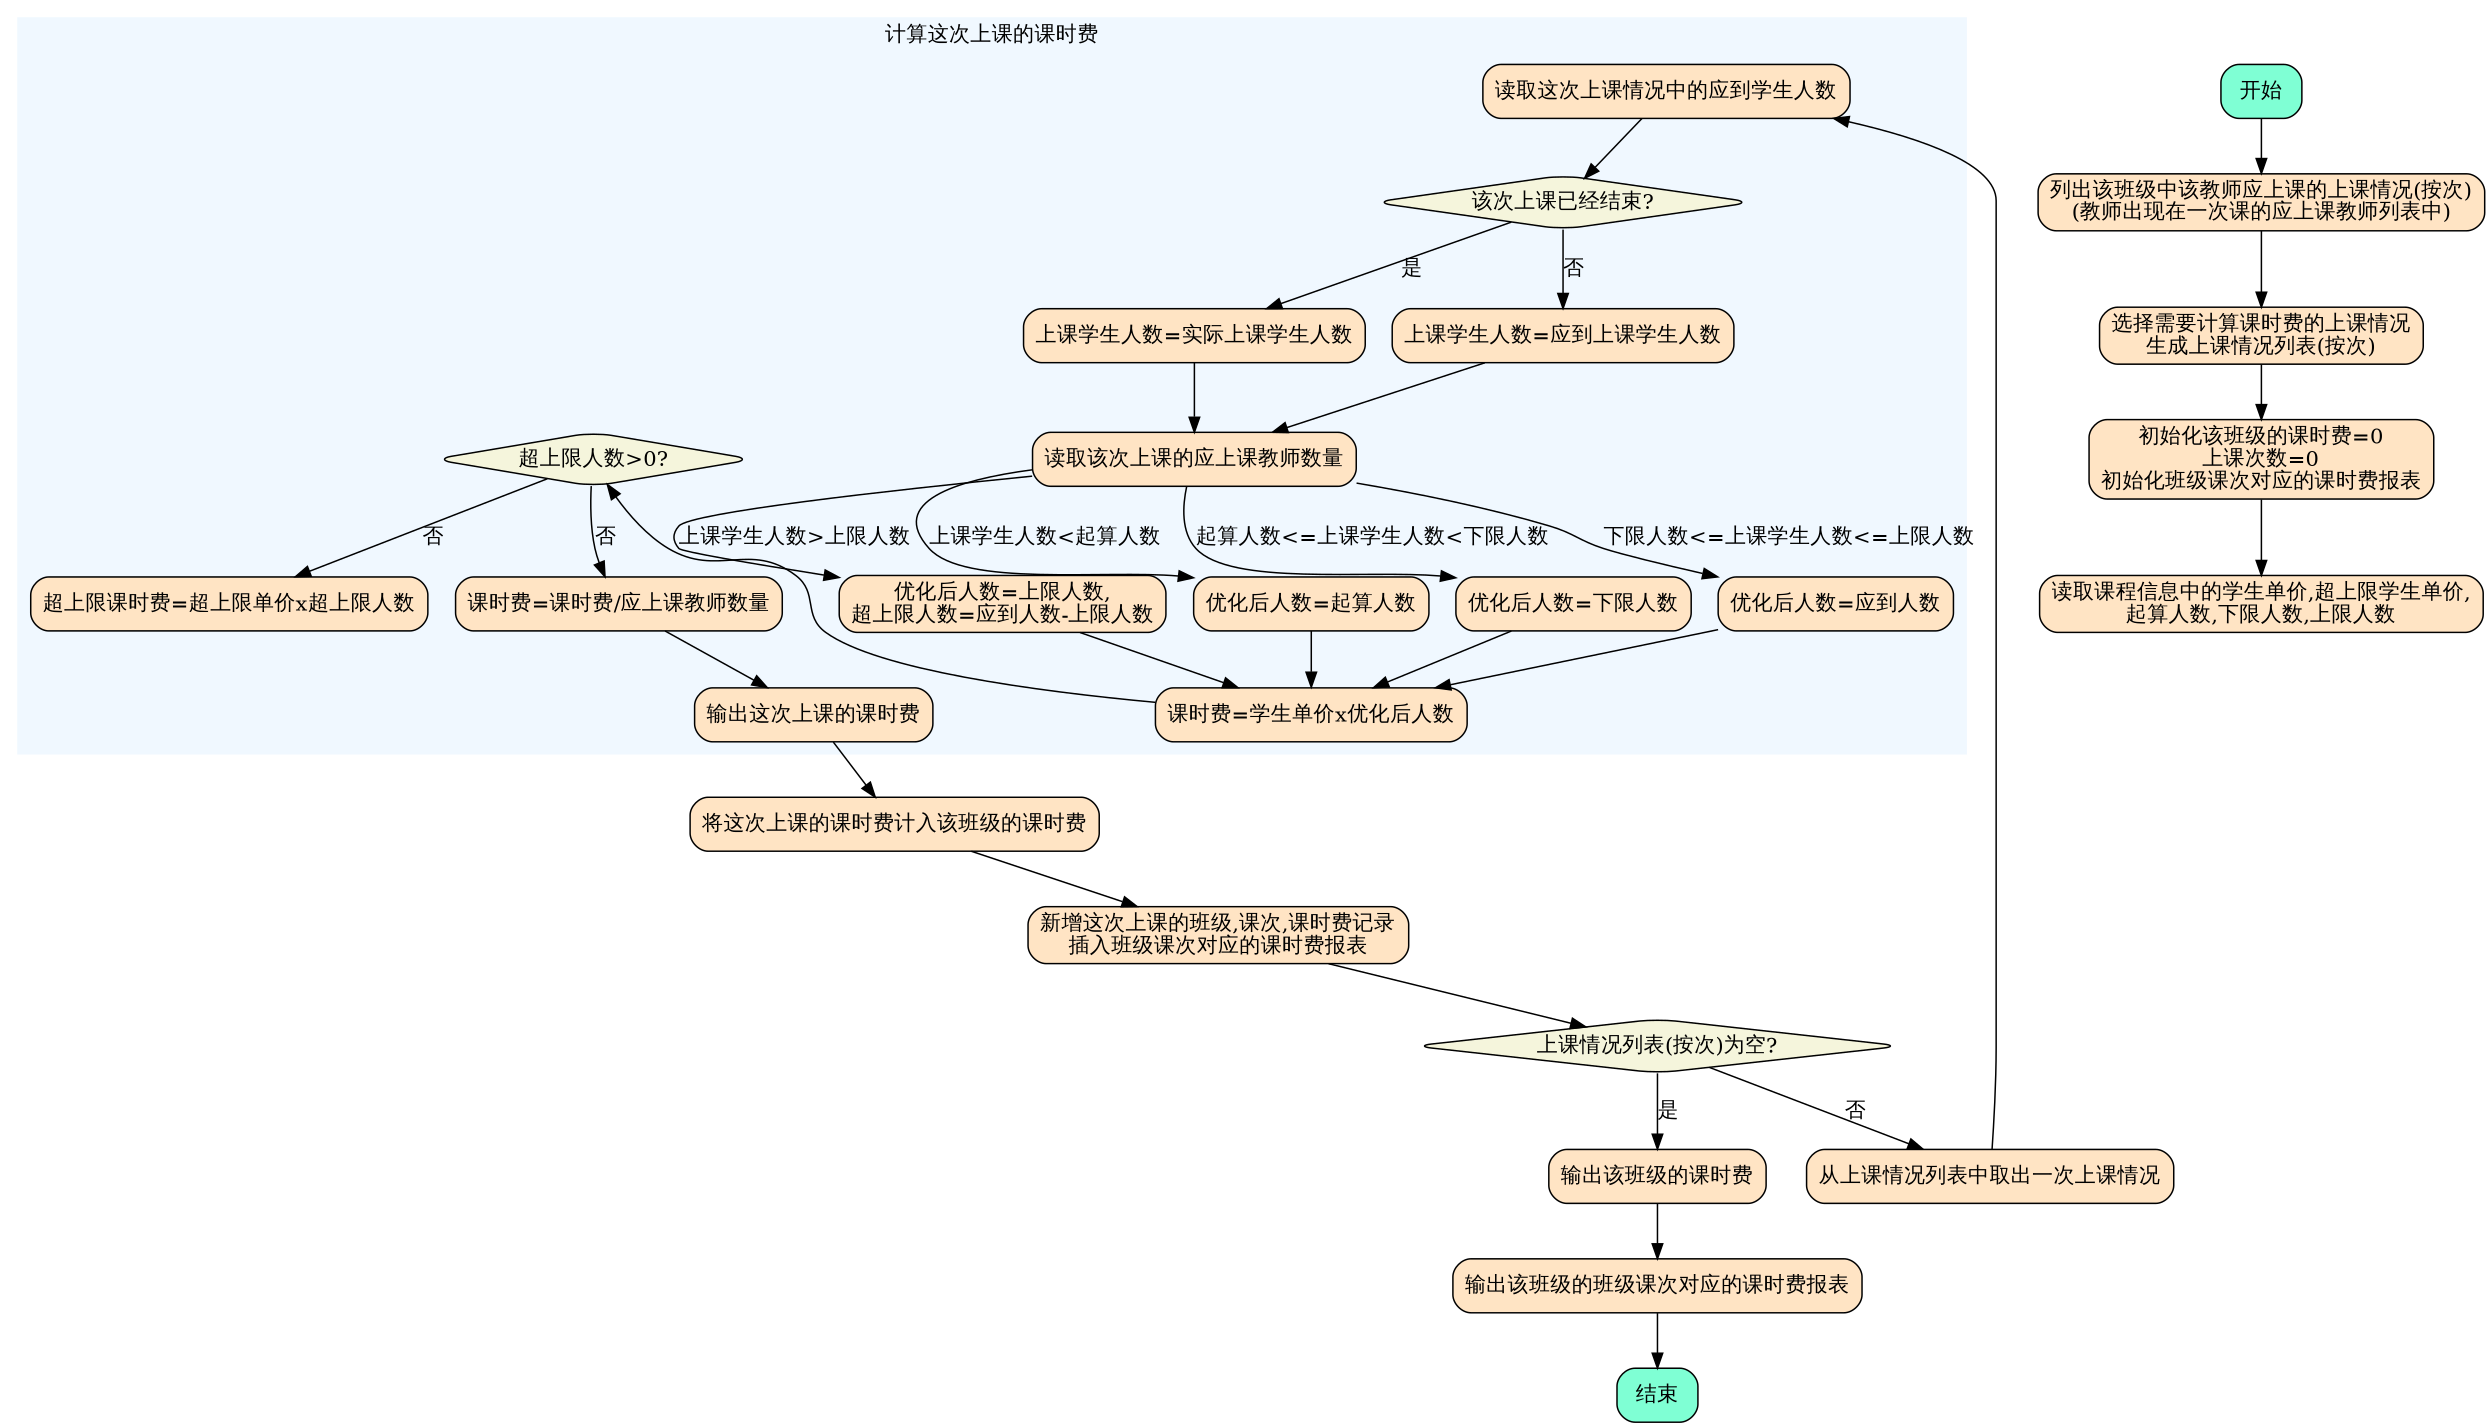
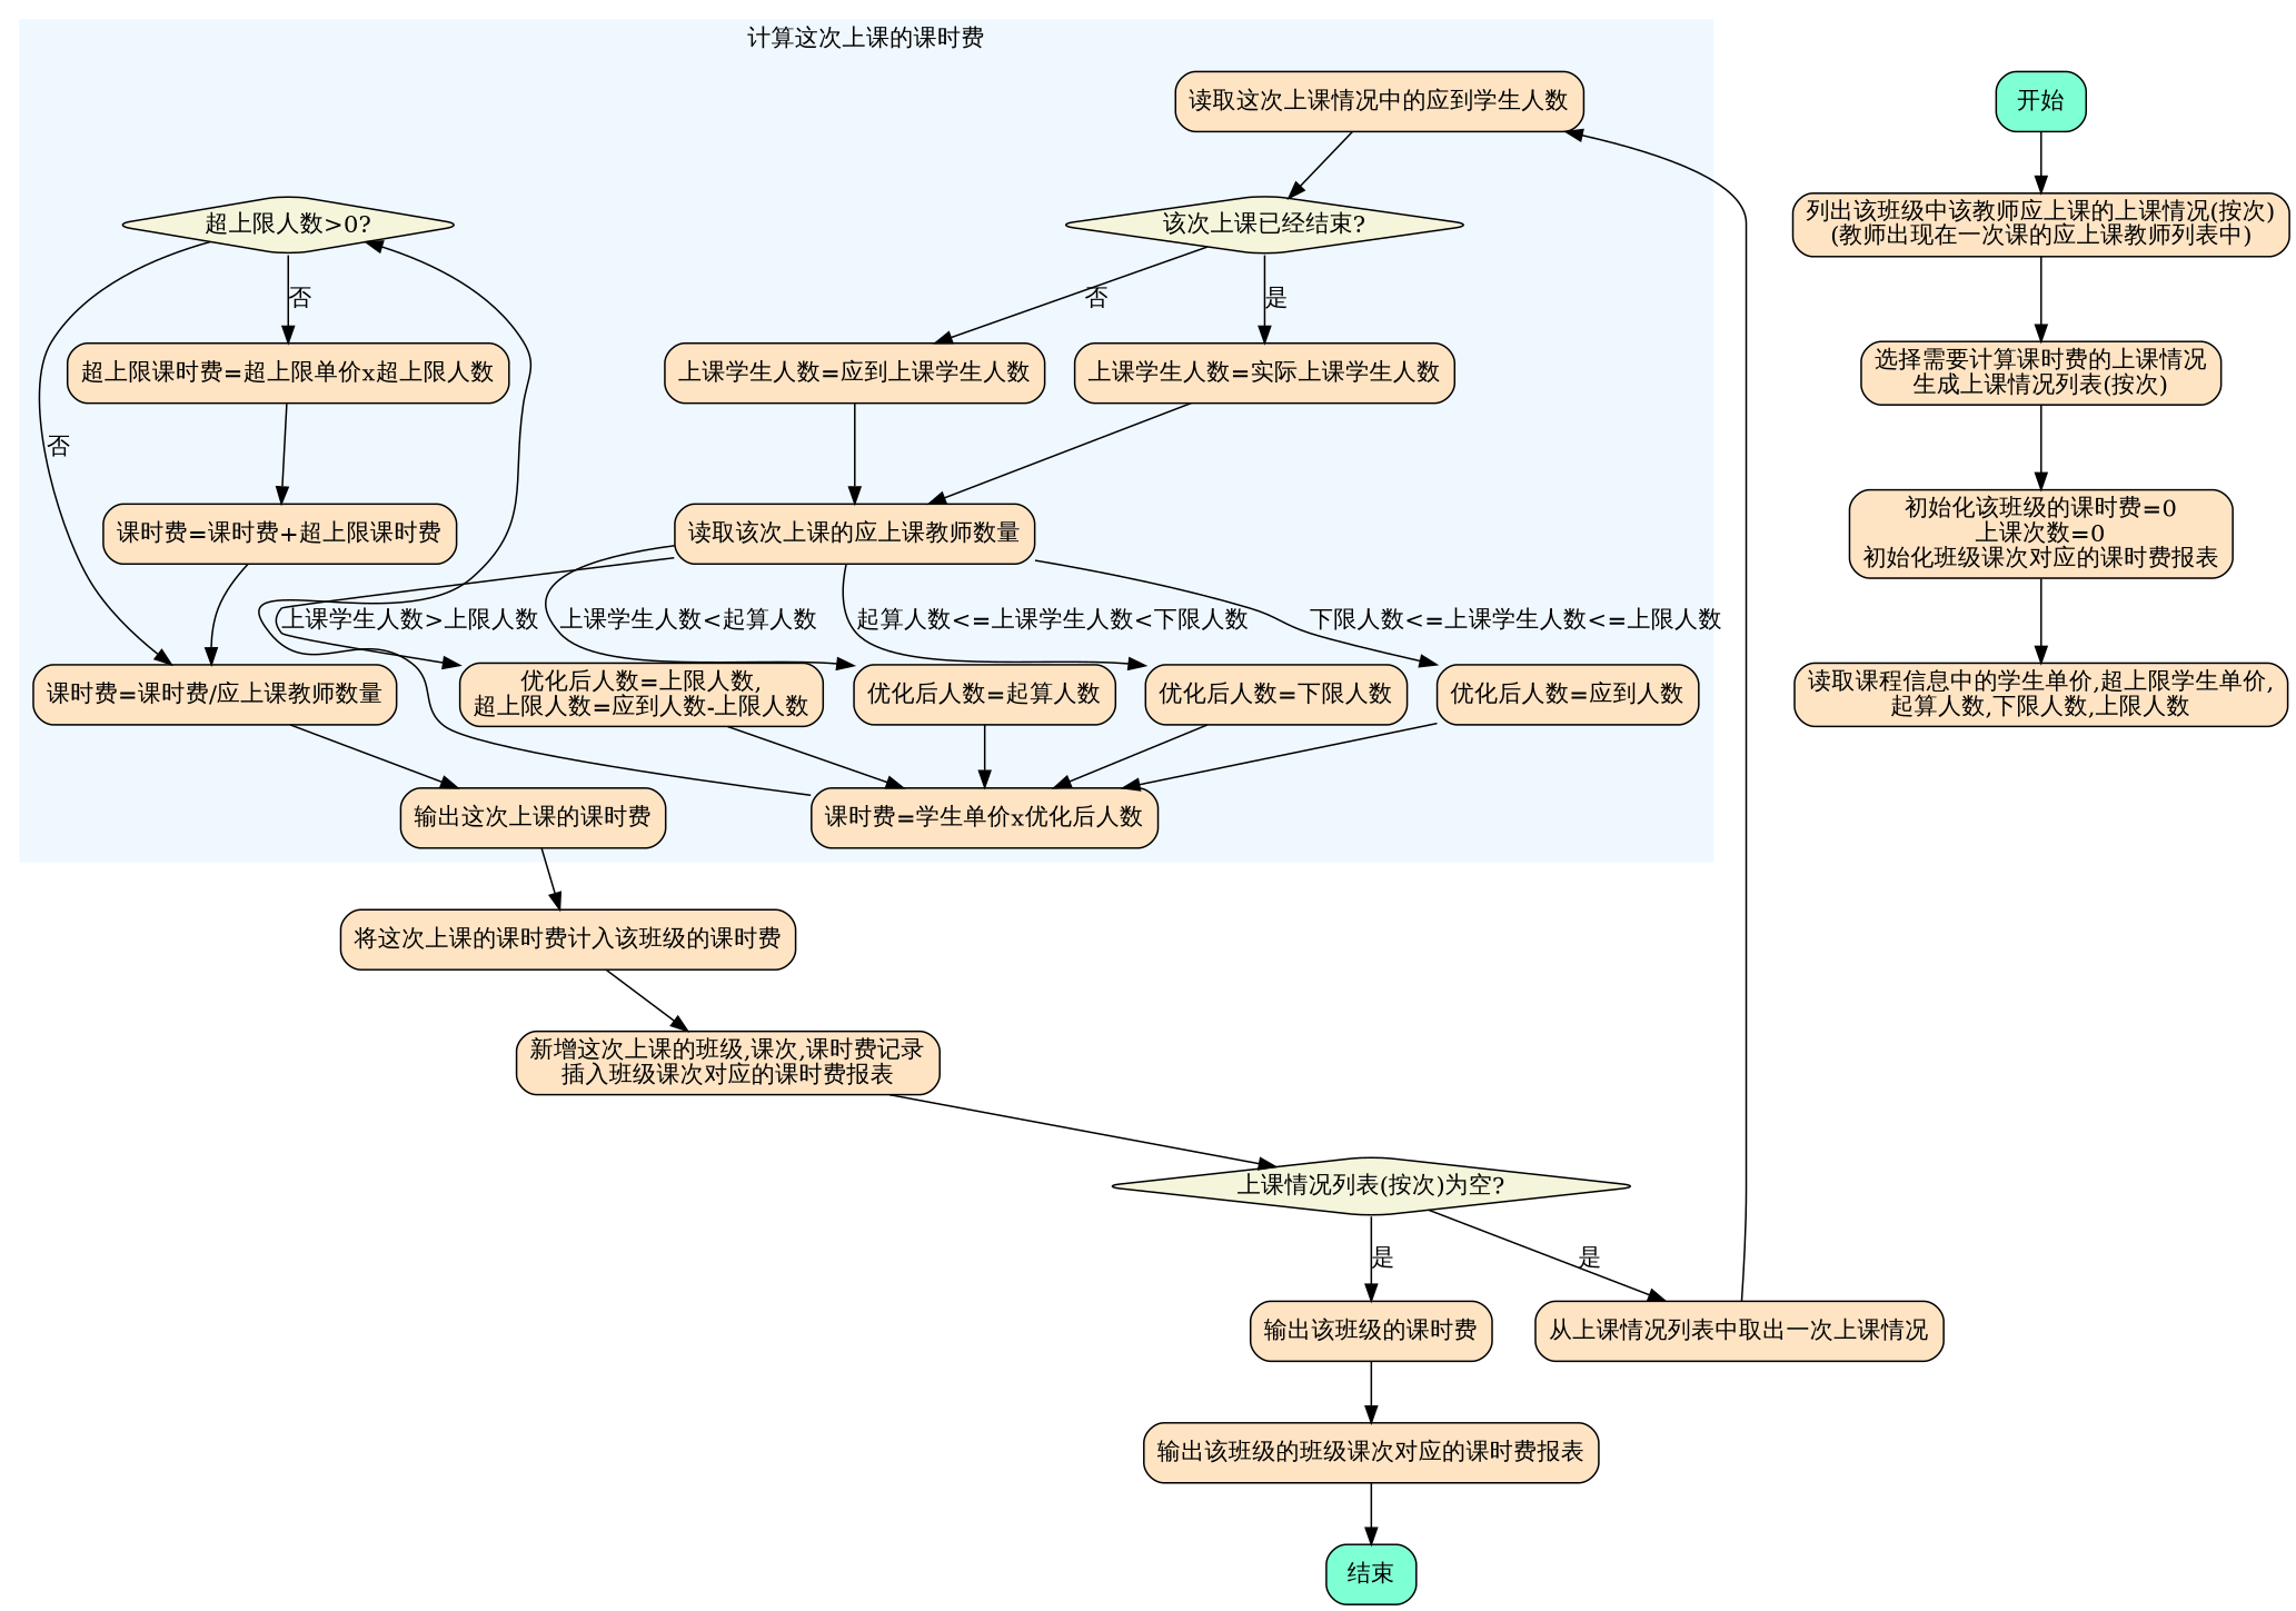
  digraph {
    node [fillcolor=bisque shape=box style="rounded,filled"]
    n1 [label="优化后人数=起算人数"]
    n2 [label="优化后人数=下限人数"]
    n3 [label="优化后人数=应到人数"]
    n4 [label="优化后人数=上限人数,\n超上限人数=应到人数-上限人数"]
    n5 [label="课时费=学生单价x优化后人数"]
    n6 [label="读取这次上课情况中的应到学生人数"]
    n7 [fillcolor=beige label="该次上课已经结束?" shape=diamond]
    n8 [label="读取该次上课的应上课教师数量"]
    n9 [fillcolor=beige label="超上限人数>0?" shape=diamond]
    n10 [label="超上限课时费=超上限单价x超上限人数"]
+   n11 [label="课时费=课时费+超上限课时费"]
    n12 [label="课时费=课时费/应上课教师数量"]
    n13 [label="输出这次上课的课时费"]
    n14 [label="上课学生人数=实际上课学生人数"]
    n15 [label="上课学生人数=应到上课学生人数"]
    n16 [label="将这次上课的课时费计入该班级的课时费"]
    n17 [fillcolor=aquamarine label="开始"]
    n18 [label="列出该班级中该教师应上课的上课情况(按次)\n(教师出现在一次课的应上课教师列表中)"]
    n19 [label="选择需要计算课时费的上课情况\n生成上课情况列表(按次)"]
    n20 [fillcolor=aquamarine label="结束"]
    n21 [label="初始化该班级的课时费=0\n上课次数=0\n初始化班级课次对应的课时费报表"]
    n22 [label="读取课程信息中的学生单价,超上限学生单价,\n起算人数,下限人数,上限人数"]
    n23 [fillcolor=beige label="上课情况列表(按次)为空?" shape=diamond]
    n24 [label="输出该班级的课时费"]
    n25 [label="从上课情况列表中取出一次上课情况"]
    n26 [label="输出该班级的班级课次对应的课时费报表"]
    n27 [label="新增这次上课的班级,课次,课时费记录\n插入班级课次对应的课时费报表"]
    subgraph cluster_1 {
      color=aliceblue
      label="计算这次上课的课时费"
      style=filled
      n6
      n7
      n8
      n9
      n10
+     n11
      n12
      n13
      n14
      n15
      subgraph sub_2 {
        color=aliceblue
        label="计算这次上课的课时费"
        rank=same
        style=filled
        n1
        n2
        n3
        n4
      }
      subgraph sub_3 {
        color=aliceblue
        label="计算这次上课的课时费"
        rank=max
        style=filled
        n5
      }
    }
    n1 -> n5
    n2 -> n5
    n3 -> n5
    n4 -> n5
    n5 -> n9
    n6 -> n7
    n7 -> n14 [label="是"]
    n7 -> n15 [label="否"]
    n8 -> n1 [label="上课学生人数<起算人数"]
    n8 -> n2 [label="起算人数<=上课学生人数<下限人数"]
    n8 -> n3 [label="下限人数<=上课学生人数<=上限人数"]
    n8 -> n4 [label="上课学生人数>上限人数"]
    n9 -> n10 [label="否"]
    n9 -> n12 [label="否"]
+   n10 -> n11
+   n11 -> n12
    n12 -> n13
    n13 -> n16
    n14 -> n8
    n15 -> n8
    n16 -> n27
    n17 -> n18
    n18 -> n19
    n19 -> n21
    n21 -> n22
    n23 -> n24 [label="是"]
-   n23 -> n25 [label="否"]
+   n23 -> n25 [label="是"]
    n24 -> n26
    n25 -> n6
    n26 -> n20
    n27 -> n23
  }
